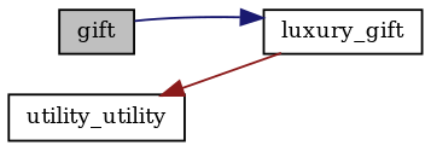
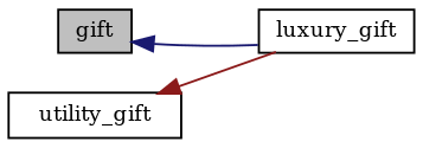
  digraph {
    fontname="DejaVu Serif"
    rankdir=LR
    node [color=black fillcolor=white fontname="DejaVu Serif" fontsize=10 shape=record style=filled]
    edge [dir=back fontname="DejaVu Serif" fontsize=10 labelfontname=Helvetica labelfontsize=10 style=solid]
    n1 [fillcolor=grey75 fontcolor=black height=0.2 label=gift width=0.4]
    n2 [height=0.2 label=luxury_gift width=0.4]
-   n3 [height=0.2 label=utility_utility width=0.4]
-   n2 -> n1 [color=midnightblue]
+   n3 [height=0.2 label=utility_gift width=0.4]
+   n1 -> n2 [color=midnightblue]
    n3 -> n2 [color=firebrick4]
  }
